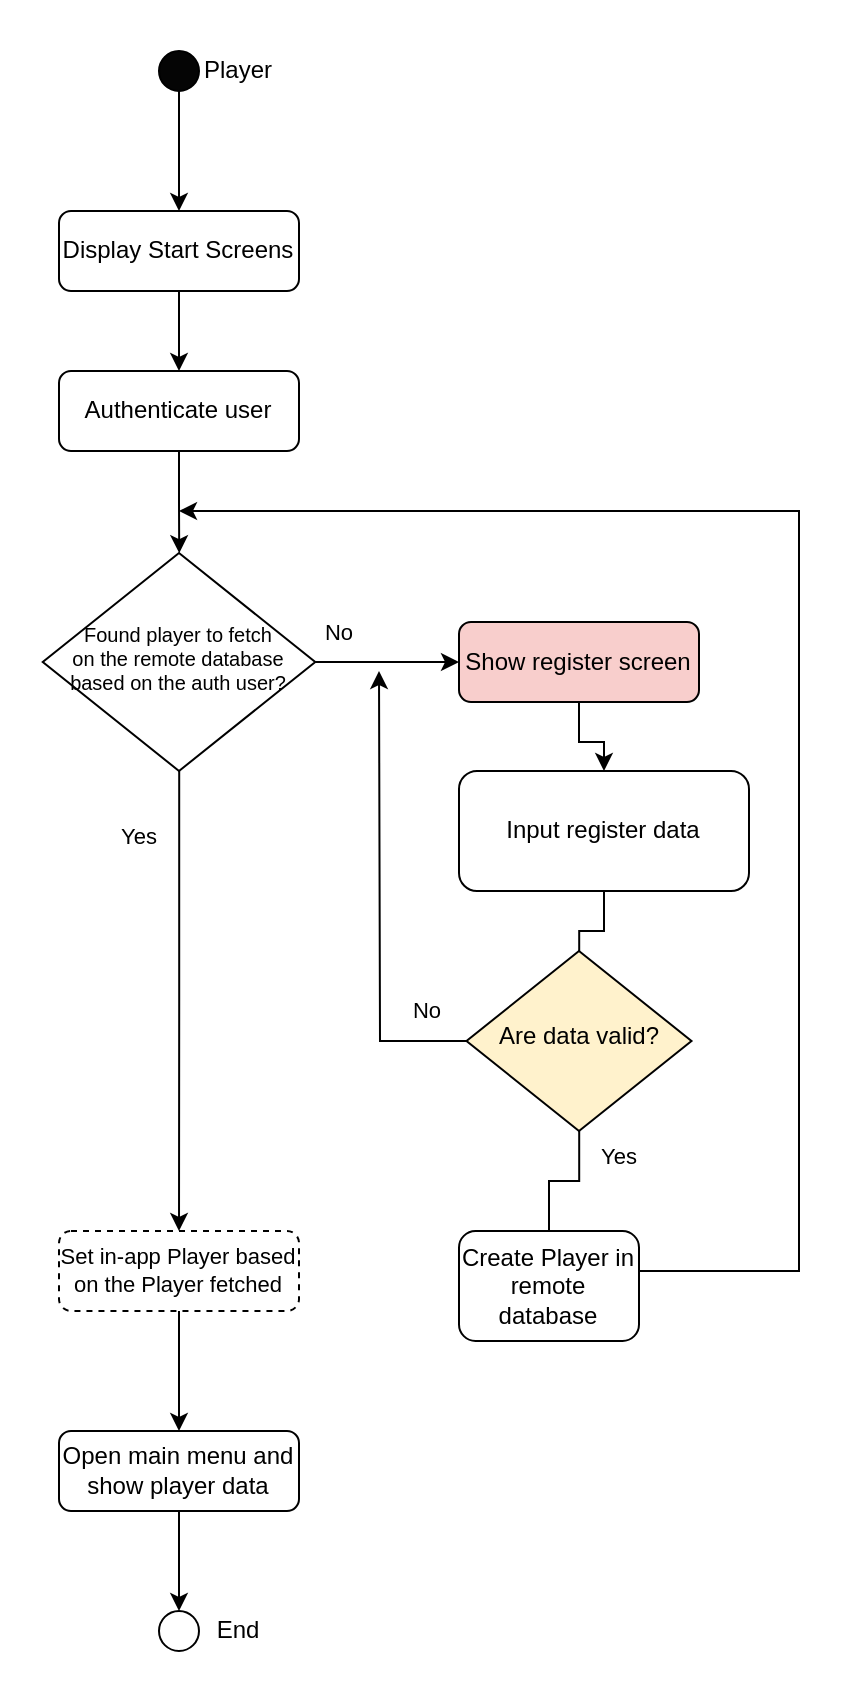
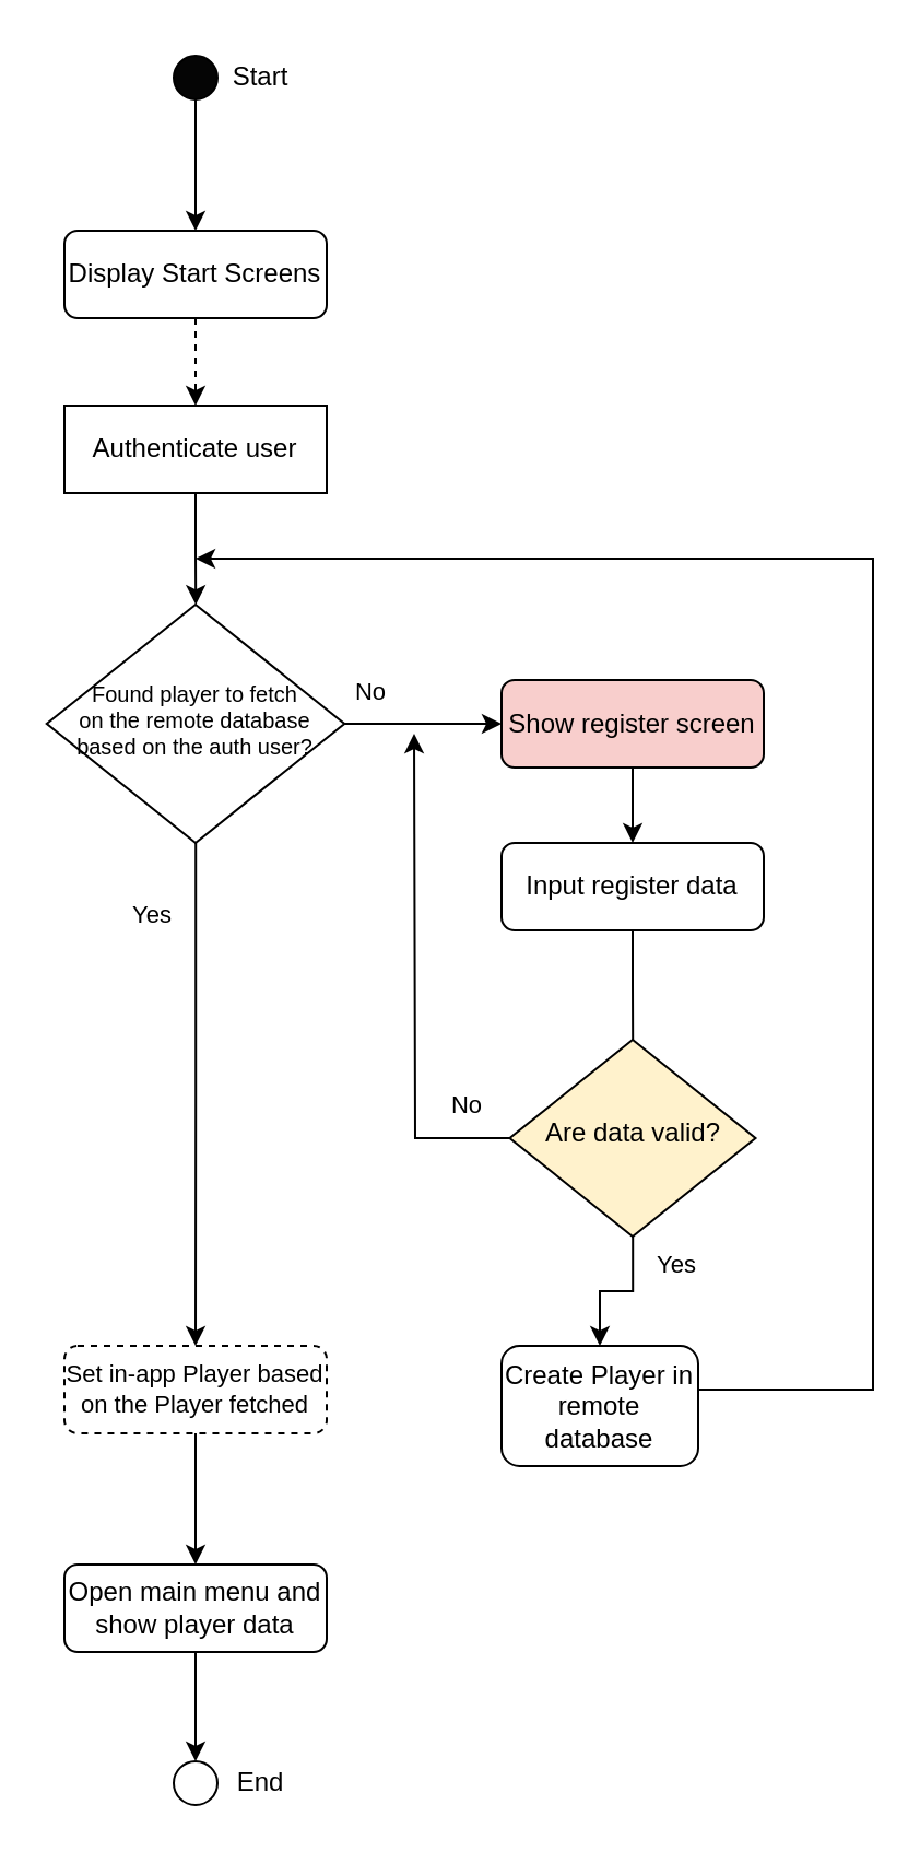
  <mxCell id="0" />
  <mxCell id="1" parent="0" />
  <mxCell id="2" style="edgeStyle=orthogonalEdgeStyle;rounded=0;orthogonalLoop=1;jettySize=auto;html=1;" edge="1" parent="1" source="3" target="5"><mxGeometry relative="1" as="geometry"><mxPoint x="89" y="95" as="targetPoint" /><Array as="points" /></mxGeometry></mxCell>
  <mxCell id="3" value="" style="ellipse;whiteSpace=wrap;html=1;aspect=fixed;fillColor=#050505;fontSize=14;" vertex="1" parent="1"><mxGeometry x="79" y="25" width="20" height="20" as="geometry" /></mxCell>
- <mxCell id="4" style="edgeStyle=orthogonalEdgeStyle;rounded=0;orthogonalLoop=1;jettySize=auto;html=1;" edge="1" parent="1" source="5" target="7"><mxGeometry relative="1" as="geometry" /></mxCell>
+ <mxCell id="4" style="edgeStyle=orthogonalEdgeStyle;rounded=0;orthogonalLoop=1;jettySize=auto;html=1;dashed=1;" edge="1" parent="1" source="5" target="7"><mxGeometry relative="1" as="geometry" /></mxCell>
  <mxCell id="5" value="Display Start Screens" style="rounded=1;whiteSpace=wrap;html=1;fontSize=12;glass=0;strokeWidth=1;shadow=0;" vertex="1" parent="1"><mxGeometry x="29" y="105" width="120" height="40" as="geometry" /></mxCell>
  <mxCell id="6" style="edgeStyle=orthogonalEdgeStyle;rounded=0;orthogonalLoop=1;jettySize=auto;html=1;" edge="1" parent="1" source="7" target="10"><mxGeometry relative="1" as="geometry" /></mxCell>
- <mxCell id="7" value="Authenticate user" style="rounded=1;whiteSpace=wrap;html=1;fontSize=12;glass=0;strokeWidth=1;shadow=0;" vertex="1" parent="1"><mxGeometry x="29" y="185" width="120" height="40" as="geometry" /></mxCell>
+ <mxCell id="7" value="Authenticate user" style="whiteSpace=wrap;html=1;fontSize=12;glass=0;strokeWidth=1;shadow=0;rounded=0;" vertex="1" parent="1"><mxGeometry x="29" y="185" width="120" height="40" as="geometry" /></mxCell>
  <mxCell id="8" value="Yes&lt;br&gt;" style="edgeStyle=orthogonalEdgeStyle;rounded=0;orthogonalLoop=1;jettySize=auto;html=1;" edge="1" parent="1" source="10" target="12"><mxGeometry x="-0.713" y="-20" relative="1" as="geometry"><mxPoint as="offset" /></mxGeometry></mxCell>
  <mxCell id="9" value="No" style="edgeStyle=orthogonalEdgeStyle;rounded=0;orthogonalLoop=1;jettySize=auto;html=1;" edge="1" parent="1" source="10" target="14"><mxGeometry x="-0.672" y="15" relative="1" as="geometry"><mxPoint as="offset" /></mxGeometry></mxCell>
  <mxCell id="10" value="Found player to fetch &lt;br&gt;on the remote database&lt;br style=&quot;font-size: 10px;&quot;&gt;based on the auth user?" style="rhombus;whiteSpace=wrap;html=1;shadow=0;fontFamily=Helvetica;fontSize=10;align=center;strokeWidth=1;spacing=6;spacingTop=-4;" vertex="1" parent="1"><mxGeometry x="20.88" y="276" width="136.25" height="109" as="geometry" /></mxCell>
  <mxCell id="11" style="edgeStyle=orthogonalEdgeStyle;rounded=0;orthogonalLoop=1;jettySize=auto;html=1;" edge="1" parent="1" source="12" target="23"><mxGeometry relative="1" as="geometry" /></mxCell>
  <mxCell id="12" value="Set in-app Player based on the Player fetched" style="rounded=1;whiteSpace=wrap;html=1;fontSize=11;glass=0;strokeWidth=1;shadow=0;dashed=1;" vertex="1" parent="1"><mxGeometry x="29" y="615" width="120" height="40" as="geometry" /></mxCell>
  <mxCell id="13" style="edgeStyle=orthogonalEdgeStyle;rounded=0;orthogonalLoop=1;jettySize=auto;html=1;entryX=0.5;entryY=0;entryDx=0;entryDy=0;" edge="1" parent="1" source="14" target="21"><mxGeometry relative="1" as="geometry" /></mxCell>
  <mxCell id="14" value="Show register screen" style="rounded=1;whiteSpace=wrap;html=1;fontSize=12;glass=0;strokeWidth=1;shadow=0;fillColor=#f8cecc;" vertex="1" parent="1"><mxGeometry x="229" y="310.5" width="120" height="40" as="geometry" /></mxCell>
- <mxCell id="15" value="Yes" style="edgeStyle=orthogonalEdgeStyle;rounded=0;orthogonalLoop=1;jettySize=auto;html=1;entryX=0.5;entryY=0;entryDx=0;entryDy=0;endArrow=none;" edge="1" parent="1" source="17" target="19"><mxGeometry x="-0.599" y="20" relative="1" as="geometry"><mxPoint as="offset" /></mxGeometry></mxCell>
+ <mxCell id="15" value="Yes" style="edgeStyle=orthogonalEdgeStyle;rounded=0;orthogonalLoop=1;jettySize=auto;html=1;entryX=0.5;entryY=0;entryDx=0;entryDy=0;" edge="1" parent="1" source="17" target="19"><mxGeometry x="-0.599" y="20" relative="1" as="geometry"><mxPoint as="offset" /></mxGeometry></mxCell>
  <mxCell id="16" value="No" style="edgeStyle=orthogonalEdgeStyle;rounded=0;orthogonalLoop=1;jettySize=auto;html=1;exitX=0;exitY=0.5;exitDx=0;exitDy=0;" edge="1" parent="1" source="17"><mxGeometry x="-0.826" y="-15" relative="1" as="geometry"><mxPoint x="189" y="335" as="targetPoint" /><mxPoint as="offset" /></mxGeometry></mxCell>
  <mxCell id="17" value="Are data valid?" style="rhombus;whiteSpace=wrap;html=1;shadow=0;fontFamily=Helvetica;fontSize=12;align=center;strokeWidth=1;spacing=6;spacingTop=-4;verticalAlign=middle;fillColor=#fff2cc;" vertex="1" parent="1"><mxGeometry x="232.75" y="475" width="112.5" height="90" as="geometry" /></mxCell>
  <mxCell id="18" style="edgeStyle=orthogonalEdgeStyle;rounded=0;orthogonalLoop=1;jettySize=auto;html=1;" edge="1" parent="1" source="19"><mxGeometry relative="1" as="geometry"><mxPoint x="89" y="255" as="targetPoint" /><Array as="points"><mxPoint x="399" y="635" /><mxPoint x="399" y="255" /></Array></mxGeometry></mxCell>
  <mxCell id="19" value="Create Player in remote database" style="rounded=1;whiteSpace=wrap;html=1;fontSize=12;glass=0;strokeWidth=1;shadow=0;" vertex="1" parent="1"><mxGeometry x="229" y="615" width="90" height="55" as="geometry" /></mxCell>
  <mxCell id="20" style="edgeStyle=orthogonalEdgeStyle;rounded=0;orthogonalLoop=1;jettySize=auto;html=1;endArrow=none;" edge="1" parent="1" source="21" target="17"><mxGeometry relative="1" as="geometry" /></mxCell>
- <mxCell id="21" value="Input register data" style="rounded=1;whiteSpace=wrap;html=1;fontSize=12;glass=0;strokeWidth=1;shadow=0;" vertex="1" parent="1"><mxGeometry x="229" y="385" width="145" height="60" as="geometry" /></mxCell>
+ <mxCell id="21" value="Input register data" style="rounded=1;whiteSpace=wrap;html=1;fontSize=12;glass=0;strokeWidth=1;shadow=0;" vertex="1" parent="1"><mxGeometry x="229" y="385" width="120" height="40" as="geometry" /></mxCell>
  <mxCell id="22" style="edgeStyle=orthogonalEdgeStyle;rounded=0;orthogonalLoop=1;jettySize=auto;html=1;" edge="1" parent="1" source="23" target="24"><mxGeometry relative="1" as="geometry" /></mxCell>
  <mxCell id="23" value="Open main menu and show player data" style="rounded=1;whiteSpace=wrap;html=1;fontSize=12;glass=0;strokeWidth=1;shadow=0;" vertex="1" parent="1"><mxGeometry x="29" y="715" width="120" height="40" as="geometry" /></mxCell>
  <mxCell id="24" value="" style="ellipse;whiteSpace=wrap;html=1;aspect=fixed;fillColor=#FFFFFF;fontSize=14;" vertex="1" parent="1"><mxGeometry x="79" y="805" width="20" height="20" as="geometry" /></mxCell>
- <mxCell id="25" value="Player" style="text;html=1;strokeColor=none;fillColor=none;align=center;verticalAlign=middle;whiteSpace=wrap;rounded=0;" vertex="1" parent="1"><mxGeometry x="89" y="20" width="60" height="30" as="geometry" /></mxCell>
+ <mxCell id="25" value="Start" style="text;html=1;strokeColor=none;fillColor=none;align=center;verticalAlign=middle;whiteSpace=wrap;rounded=0;" vertex="1" parent="1"><mxGeometry x="89" y="20" width="60" height="30" as="geometry" /></mxCell>
  <mxCell id="26" value="End" style="text;html=1;strokeColor=none;fillColor=none;align=center;verticalAlign=middle;whiteSpace=wrap;rounded=0;" vertex="1" parent="1"><mxGeometry x="89" y="800" width="60" height="30" as="geometry" /></mxCell>
